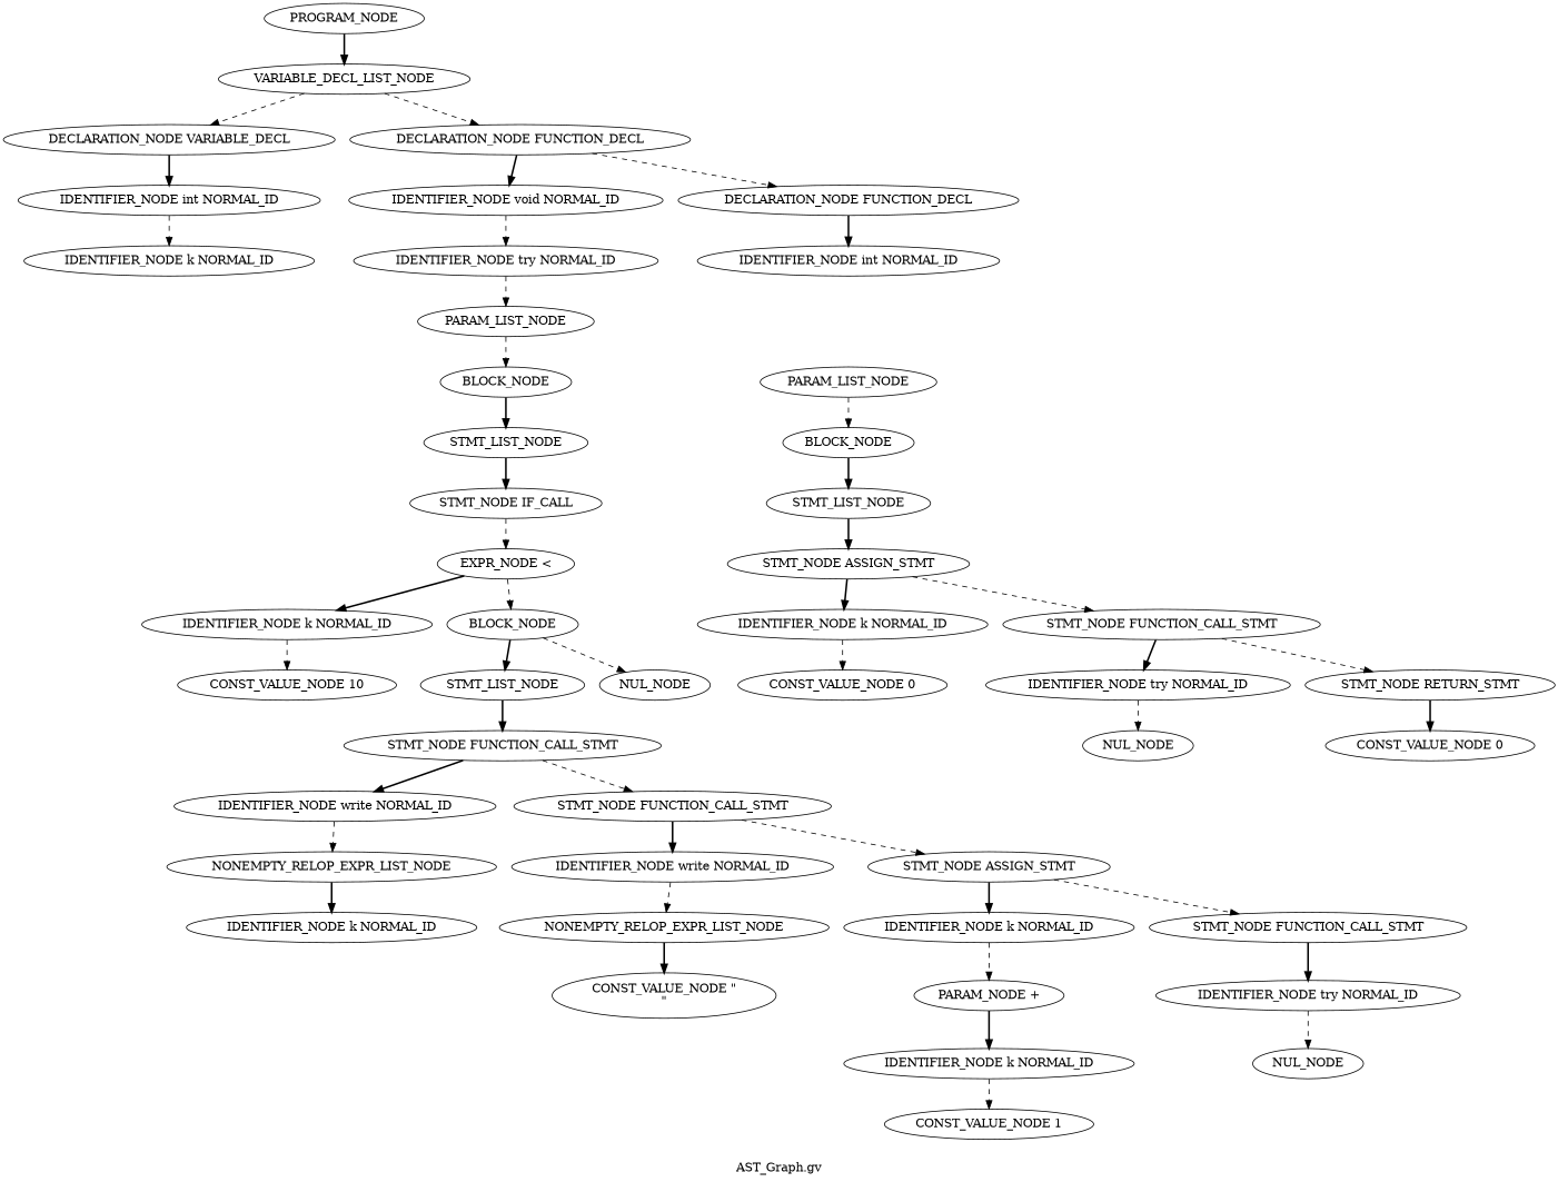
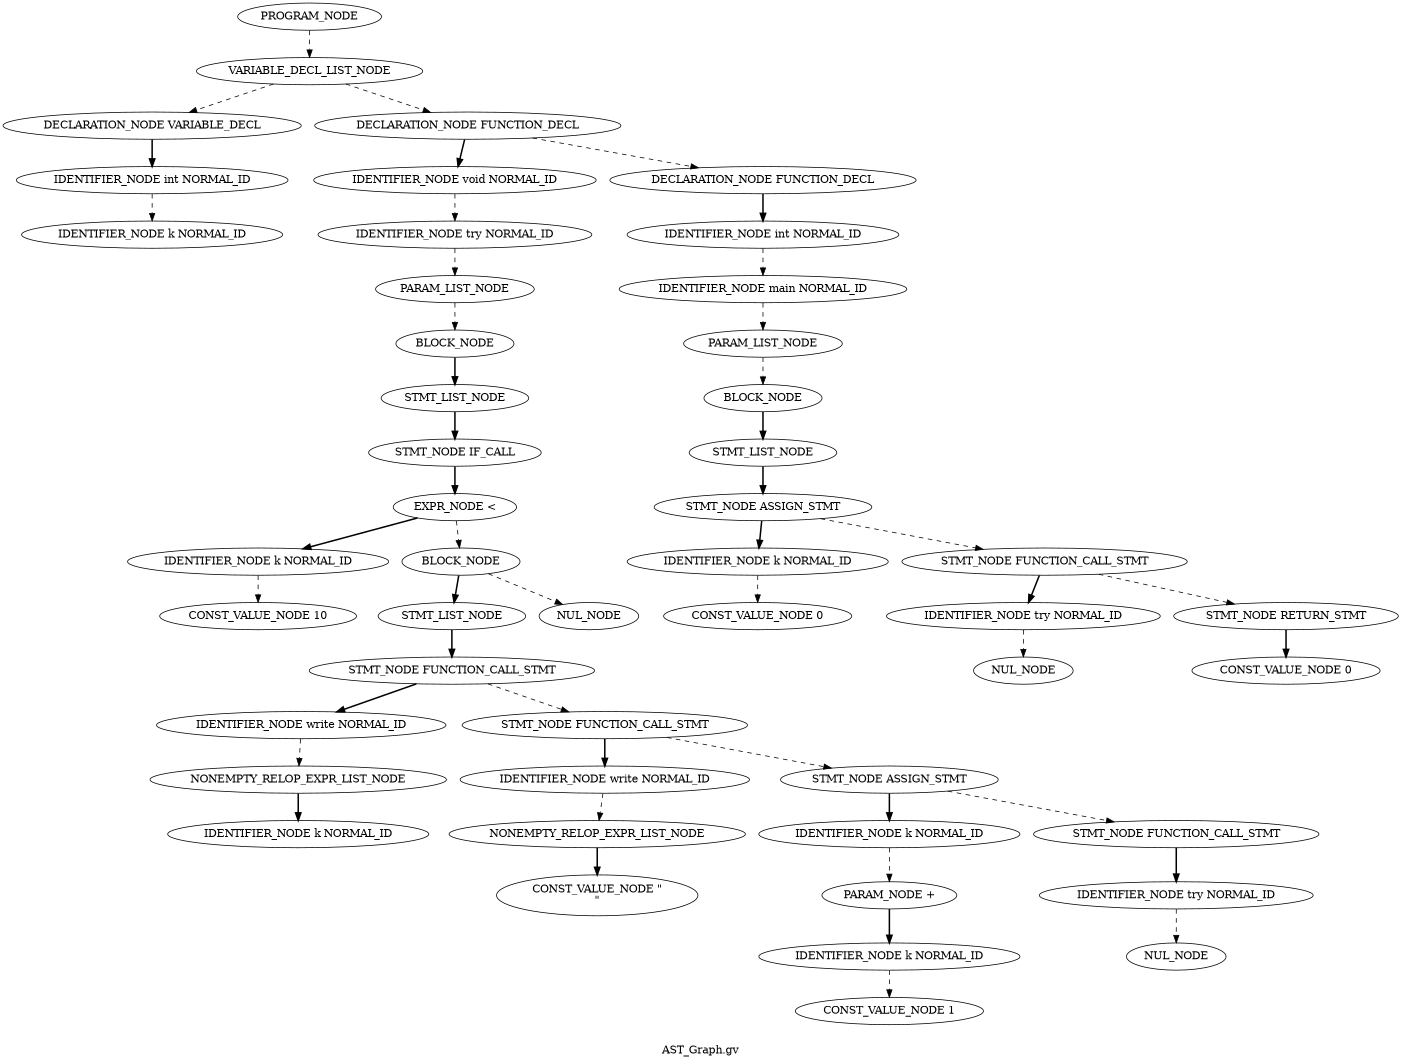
  digraph {
    label="AST_Graph.gv"
    edge [style=dashed]
    n1 [label=PROGRAM_NODE]
    n2 [label=VARIABLE_DECL_LIST_NODE]
    n3 [label="DECLARATION_NODE VARIABLE_DECL"]
    n4 [label="DECLARATION_NODE FUNCTION_DECL"]
    n5 [label="IDENTIFIER_NODE int NORMAL_ID"]
    n6 [label="IDENTIFIER_NODE void NORMAL_ID"]
    n7 [label="DECLARATION_NODE FUNCTION_DECL"]
    n8 [label="IDENTIFIER_NODE k NORMAL_ID"]
    n9 [label="IDENTIFIER_NODE try NORMAL_ID"]
    n10 [label="IDENTIFIER_NODE int NORMAL_ID"]
    n11 [label=PARAM_LIST_NODE]
    n12 [label=BLOCK_NODE]
    n13 [label=STMT_LIST_NODE]
    n14 [label="STMT_NODE IF_CALL"]
    n15 [label="EXPR_NODE <"]
    n16 [label="IDENTIFIER_NODE k NORMAL_ID"]
    n17 [label=BLOCK_NODE]
    n18 [label="CONST_VALUE_NODE 10"]
    n19 [label=STMT_LIST_NODE]
    n20 [label=NUL_NODE]
    n21 [label="STMT_NODE FUNCTION_CALL_STMT"]
    n22 [label="IDENTIFIER_NODE write NORMAL_ID"]
    n23 [label="STMT_NODE FUNCTION_CALL_STMT"]
    n24 [label=NONEMPTY_RELOP_EXPR_LIST_NODE]
    n25 [label="IDENTIFIER_NODE write NORMAL_ID"]
    n26 [label="STMT_NODE ASSIGN_STMT"]
    n27 [label="IDENTIFIER_NODE k NORMAL_ID"]
    n28 [label=NONEMPTY_RELOP_EXPR_LIST_NODE]
    n29 [label="IDENTIFIER_NODE k NORMAL_ID"]
    n30 [label="STMT_NODE FUNCTION_CALL_STMT"]
    n31 [label="CONST_VALUE_NODE \"\n\""]
    n32 [label="PARAM_NODE +"]
    n33 [label="IDENTIFIER_NODE try NORMAL_ID"]
    n34 [label="IDENTIFIER_NODE k NORMAL_ID"]
    n35 [label="CONST_VALUE_NODE 1"]
    n36 [label=NUL_NODE]
+   n37 [label="IDENTIFIER_NODE main NORMAL_ID"]
    n38 [label=PARAM_LIST_NODE]
    n39 [label=BLOCK_NODE]
    n40 [label=STMT_LIST_NODE]
    n41 [label="STMT_NODE ASSIGN_STMT"]
    n42 [label="IDENTIFIER_NODE k NORMAL_ID"]
    n43 [label="STMT_NODE FUNCTION_CALL_STMT"]
    n44 [label="CONST_VALUE_NODE 0"]
    n45 [label="IDENTIFIER_NODE try NORMAL_ID"]
    n46 [label="STMT_NODE RETURN_STMT"]
    n47 [label=NUL_NODE]
    n48 [label="CONST_VALUE_NODE 0"]
-   n1 -> n2 [style=bold]
+   n1 -> n2
    n2 -> n3
    n2 -> n4
    n3 -> n5 [style=bold]
    n4 -> n6 [style=bold]
    n4 -> n7
    n5 -> n8
    n6 -> n9
    n7 -> n10 [style=bold]
    n9 -> n11
+   n10 -> n37
    n11 -> n12
    n12 -> n13 [style=bold]
    n13 -> n14 [style=bold]
-   n14 -> n15
+   n14 -> n15 [style=bold]
    n15 -> n16 [style=bold]
    n15 -> n17
    n16 -> n18
    n17 -> n19 [style=bold]
    n17 -> n20
    n19 -> n21 [style=bold]
    n21 -> n22 [style=bold]
    n21 -> n23
    n22 -> n24
    n23 -> n25 [style=bold]
    n23 -> n26
    n24 -> n27 [style=bold]
    n25 -> n28
    n26 -> n29 [style=bold]
    n26 -> n30
    n28 -> n31 [style=bold]
    n29 -> n32
    n30 -> n33 [style=bold]
    n32 -> n34 [style=bold]
    n33 -> n36
    n34 -> n35
+   n37 -> n38
    n38 -> n39
    n39 -> n40 [style=bold]
    n40 -> n41 [style=bold]
    n41 -> n42 [style=bold]
    n41 -> n43
    n42 -> n44
    n43 -> n45 [style=bold]
    n43 -> n46
    n45 -> n47
    n46 -> n48 [style=bold]
  }
